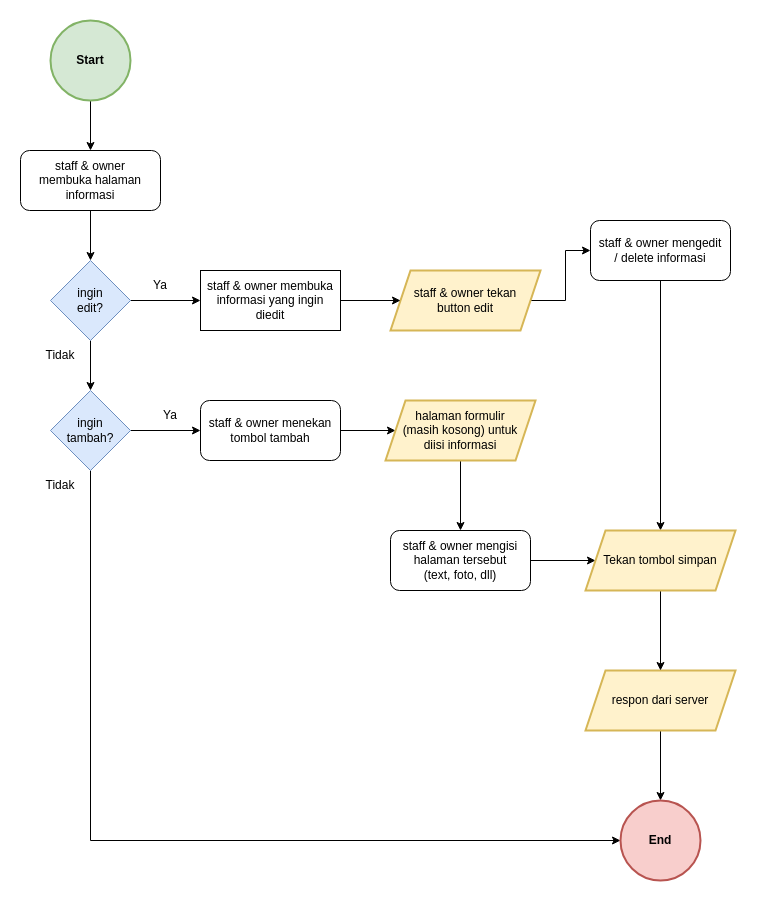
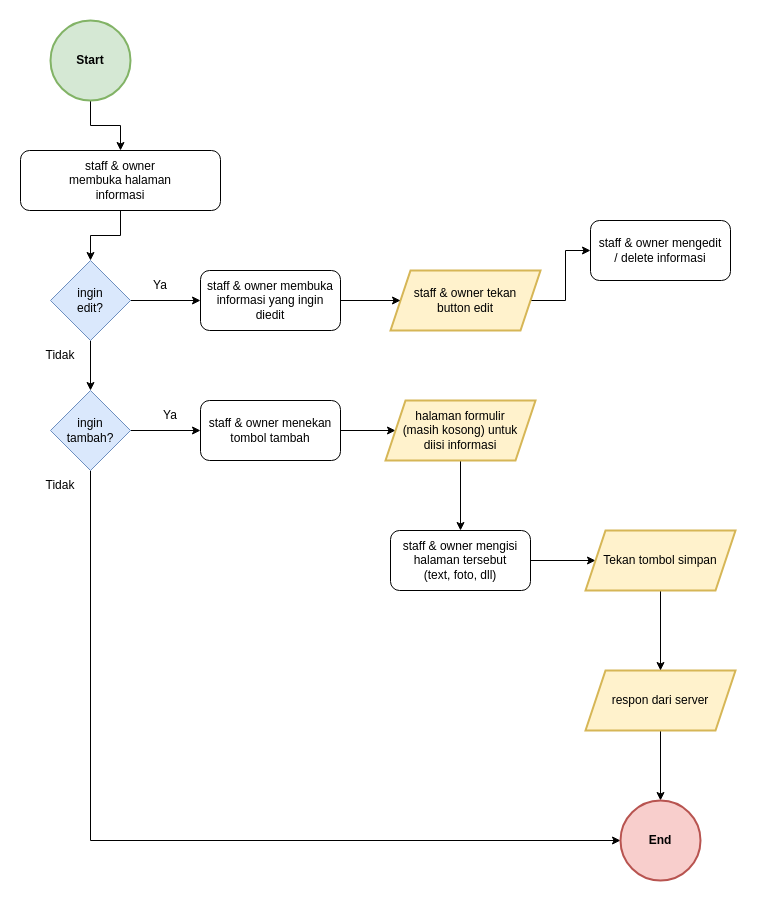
  <mxCell id="0" />
  <mxCell id="1" parent="0" />
  <mxCell id="2" value="" style="edgeStyle=orthogonalEdgeStyle;rounded=0;orthogonalLoop=1;jettySize=auto;html=1;" parent="1" source="3" target="7" edge="1"><mxGeometry relative="1" as="geometry" /></mxCell>
  <mxCell id="3" value="Start" style="ellipse;whiteSpace=wrap;html=1;aspect=fixed;fillColor=#d5e8d4;strokeColor=#82b366;strokeWidth=2;fontStyle=1" parent="1" vertex="1"><mxGeometry x="50" y="20" width="80" height="80" as="geometry" /></mxCell>
  <mxCell id="4" value="" style="edgeStyle=orthogonalEdgeStyle;rounded=0;orthogonalLoop=1;jettySize=auto;html=1;" parent="1" source="5" target="19" edge="1"><mxGeometry relative="1" as="geometry" /></mxCell>
  <mxCell id="5" value="staff &amp;amp; owner tekan&lt;br&gt;button edit" style="shape=parallelogram;perimeter=parallelogramPerimeter;whiteSpace=wrap;html=1;fixedSize=1;strokeWidth=2;fillColor=#fff2cc;strokeColor=#d6b656;" parent="1" vertex="1"><mxGeometry x="390" y="270" width="150" height="60" as="geometry" /></mxCell>
  <mxCell id="6" value="" style="edgeStyle=orthogonalEdgeStyle;rounded=0;orthogonalLoop=1;jettySize=auto;html=1;" parent="1" source="7" target="12" edge="1"><mxGeometry relative="1" as="geometry" /></mxCell>
- <mxCell id="7" value="staff &amp;amp; owner&lt;br&gt;membuka halaman&lt;br&gt;informasi" style="rounded=1;whiteSpace=wrap;html=1;strokeWidth=1;" parent="1" vertex="1"><mxGeometry x="20" y="150" width="140" height="60" as="geometry" /></mxCell>
+ <mxCell id="7" value="staff &amp;amp; owner&lt;br&gt;membuka halaman&lt;br&gt;informasi" style="rounded=1;whiteSpace=wrap;html=1;strokeWidth=1;" parent="1" vertex="1"><mxGeometry x="20" y="150" width="200" height="60" as="geometry" /></mxCell>
  <mxCell id="8" value="" style="edgeStyle=orthogonalEdgeStyle;rounded=0;orthogonalLoop=1;jettySize=auto;html=1;" parent="1" source="9" target="5" edge="1"><mxGeometry relative="1" as="geometry" /></mxCell>
- <mxCell id="9" value="staff &amp;amp; owner membuka&lt;br&gt;informasi yang ingin&lt;br&gt;diedit" style="whiteSpace=wrap;html=1;strokeWidth=1;rounded=0;" parent="1" vertex="1"><mxGeometry x="200" y="270" width="140" height="60" as="geometry" /></mxCell>
+ <mxCell id="9" value="staff &amp;amp; owner membuka&lt;br&gt;informasi yang ingin&lt;br&gt;diedit" style="rounded=1;whiteSpace=wrap;html=1;strokeWidth=1;" parent="1" vertex="1"><mxGeometry x="200" y="270" width="140" height="60" as="geometry" /></mxCell>
  <mxCell id="10" value="" style="edgeStyle=orthogonalEdgeStyle;rounded=0;orthogonalLoop=1;jettySize=auto;html=1;" parent="1" source="12" target="9" edge="1"><mxGeometry relative="1" as="geometry" /></mxCell>
  <mxCell id="11" value="" style="edgeStyle=orthogonalEdgeStyle;rounded=0;orthogonalLoop=1;jettySize=auto;html=1;" parent="1" source="12" target="15" edge="1"><mxGeometry relative="1" as="geometry" /></mxCell>
  <mxCell id="12" value="ingin&lt;br&gt;edit?" style="rhombus;whiteSpace=wrap;html=1;strokeWidth=1;fillColor=#dae8fc;strokeColor=#6c8ebf;" parent="1" vertex="1"><mxGeometry x="50" y="260" width="80" height="80" as="geometry" /></mxCell>
  <mxCell id="13" value="" style="edgeStyle=orthogonalEdgeStyle;rounded=0;orthogonalLoop=1;jettySize=auto;html=1;" parent="1" source="15" target="23" edge="1"><mxGeometry relative="1" as="geometry" /></mxCell>
  <mxCell id="14" style="edgeStyle=orthogonalEdgeStyle;rounded=0;orthogonalLoop=1;jettySize=auto;html=1;" parent="1" source="15" target="31" edge="1"><mxGeometry relative="1" as="geometry"><Array as="points"><mxPoint x="90" y="840" /></Array></mxGeometry></mxCell>
  <mxCell id="15" value="ingin&lt;br&gt;tambah?" style="rhombus;whiteSpace=wrap;html=1;strokeWidth=1;fillColor=#dae8fc;strokeColor=#6c8ebf;" parent="1" vertex="1"><mxGeometry x="50" y="390" width="80" height="80" as="geometry" /></mxCell>
  <mxCell id="16" value="" style="edgeStyle=orthogonalEdgeStyle;rounded=0;orthogonalLoop=1;jettySize=auto;html=1;" parent="1" source="17" target="31" edge="1"><mxGeometry relative="1" as="geometry" /></mxCell>
  <mxCell id="17" value="respon dari server" style="shape=parallelogram;perimeter=parallelogramPerimeter;whiteSpace=wrap;html=1;fixedSize=1;strokeWidth=2;fillColor=#fff2cc;strokeColor=#d6b656;" parent="1" vertex="1"><mxGeometry x="585" y="670" width="150" height="60" as="geometry" /></mxCell>
- <mxCell id="18" style="edgeStyle=orthogonalEdgeStyle;rounded=0;orthogonalLoop=1;jettySize=auto;html=1;" parent="1" source="19" target="30" edge="1"><mxGeometry relative="1" as="geometry" /></mxCell>
  <mxCell id="19" value="staff &amp;amp; owner mengedit&lt;br&gt;/ delete informasi" style="rounded=1;whiteSpace=wrap;html=1;strokeWidth=1;" parent="1" vertex="1"><mxGeometry x="590" y="220" width="140" height="60" as="geometry" /></mxCell>
  <mxCell id="20" value="Ya" style="text;html=1;strokeColor=none;fillColor=none;align=center;verticalAlign=middle;whiteSpace=wrap;rounded=0;" parent="1" vertex="1"><mxGeometry x="130" y="270" width="60" height="30" as="geometry" /></mxCell>
  <mxCell id="21" value="Tidak" style="text;html=1;strokeColor=none;fillColor=none;align=center;verticalAlign=middle;whiteSpace=wrap;rounded=0;" parent="1" vertex="1"><mxGeometry x="30" y="340" width="60" height="30" as="geometry" /></mxCell>
  <mxCell id="22" value="" style="edgeStyle=orthogonalEdgeStyle;rounded=0;orthogonalLoop=1;jettySize=auto;html=1;" parent="1" source="23" target="26" edge="1"><mxGeometry relative="1" as="geometry" /></mxCell>
  <mxCell id="23" value="staff &amp;amp; owner menekan tombol tambah" style="rounded=1;whiteSpace=wrap;html=1;strokeWidth=1;" parent="1" vertex="1"><mxGeometry x="200" y="400" width="140" height="60" as="geometry" /></mxCell>
  <mxCell id="24" value="Ya" style="text;html=1;strokeColor=none;fillColor=none;align=center;verticalAlign=middle;whiteSpace=wrap;rounded=0;" parent="1" vertex="1"><mxGeometry x="140" y="400" width="60" height="30" as="geometry" /></mxCell>
  <mxCell id="25" value="" style="edgeStyle=orthogonalEdgeStyle;rounded=0;orthogonalLoop=1;jettySize=auto;html=1;" parent="1" source="26" target="28" edge="1"><mxGeometry relative="1" as="geometry" /></mxCell>
  <mxCell id="26" value="halaman formulir&lt;br&gt;(masih kosong) untuk&lt;br&gt;diisi informasi" style="shape=parallelogram;perimeter=parallelogramPerimeter;whiteSpace=wrap;html=1;fixedSize=1;strokeWidth=2;fillColor=#fff2cc;strokeColor=#d6b656;" parent="1" vertex="1"><mxGeometry x="385" y="400" width="150" height="60" as="geometry" /></mxCell>
  <mxCell id="27" value="" style="edgeStyle=orthogonalEdgeStyle;rounded=0;orthogonalLoop=1;jettySize=auto;html=1;" parent="1" source="28" target="30" edge="1"><mxGeometry relative="1" as="geometry" /></mxCell>
  <mxCell id="28" value="staff &amp;amp; owner mengisi&lt;br&gt;halaman tersebut&lt;br&gt;(text, foto, dll)" style="rounded=1;whiteSpace=wrap;html=1;strokeWidth=1;" parent="1" vertex="1"><mxGeometry x="390" y="530" width="140" height="60" as="geometry" /></mxCell>
  <mxCell id="29" value="" style="edgeStyle=orthogonalEdgeStyle;rounded=0;orthogonalLoop=1;jettySize=auto;html=1;" parent="1" source="30" target="17" edge="1"><mxGeometry relative="1" as="geometry" /></mxCell>
  <mxCell id="30" value="Tekan tombol simpan" style="shape=parallelogram;perimeter=parallelogramPerimeter;whiteSpace=wrap;html=1;fixedSize=1;strokeWidth=2;fillColor=#fff2cc;strokeColor=#d6b656;" parent="1" vertex="1"><mxGeometry x="585" y="530" width="150" height="60" as="geometry" /></mxCell>
  <mxCell id="31" value="End" style="ellipse;whiteSpace=wrap;html=1;aspect=fixed;strokeWidth=2;fillColor=#f8cecc;strokeColor=#b85450;fontStyle=1" parent="1" vertex="1"><mxGeometry x="620" y="800" width="80" height="80" as="geometry" /></mxCell>
  <mxCell id="32" value="Tidak" style="text;html=1;strokeColor=none;fillColor=none;align=center;verticalAlign=middle;whiteSpace=wrap;rounded=0;" parent="1" vertex="1"><mxGeometry x="30" y="470" width="60" height="30" as="geometry" /></mxCell>
